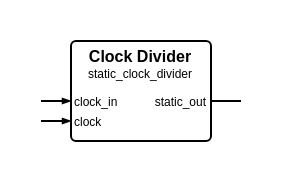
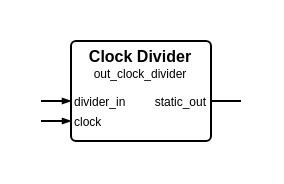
  <mxCell id="0" />
  <mxCell id="1" parent="0" />
  <mxCell id="2" parent="1" value="" vertex="1" connectable="0" style="group;connectable=1;points=[[0,0,0,15,0],[0,0,0,25,0],[0,0,0,15,10],[1,0,0,-15,0],[1,0,0,-25,0],[1,0,0,-15,10],[0,0,0,0,30],[1,0,0,0,30],[0,0,0,0,40],[0.5,0,0,0,0],[0.5,0,0,0,50]];"><mxGeometry width="100" height="50" as="geometry" x="20" y="20" /></mxCell>
  <mxCell id="3" parent="2" value="" vertex="1" style="rounded=1;arcSize=5;fillColor=none;strokeWidth=1;strokeColor=black;whiteSpace=wrap;html=1;connectable=0;"><mxGeometry x="15" y="0" width="70" height="50" as="geometry" /></mxCell>
  <mxCell id="4" parent="2" value="Clock Divider" vertex="1" style="text;html=1;align=center;verticalAlign=middle;whiteSpace=wrap;rounded=0;fontSize=8;fontStyle=1;fontColor=black;connectable=0;"><mxGeometry x="15" y="7" width="70" height="0" as="geometry" /></mxCell>
- <mxCell id="5" parent="2" value="static_clock_divider" vertex="1" style="text;html=1;align=center;verticalAlign=middle;whiteSpace=wrap;rounded=0;fontSize=6;fontStyle=0;fontColor=black;connectable=0;"><mxGeometry x="15" y="16" width="70" height="0" as="geometry" /></mxCell>
- <mxCell id="6" parent="2" value="clock_in" vertex="1" style="text;html=1;align=left;verticalAlign=middle;whiteSpace=wrap;rounded=0;fontSize=6;fontStyle=0;fontColor=black;connectable=0;"><mxGeometry x="15" y="30" width="70" height="0" as="geometry" /></mxCell>
+ <mxCell id="5" parent="2" value="out_clock_divider" vertex="1" style="text;html=1;align=center;verticalAlign=middle;whiteSpace=wrap;rounded=0;fontSize=6;fontStyle=0;fontColor=black;connectable=0;"><mxGeometry x="15" y="16" width="70" height="0" as="geometry" /></mxCell>
+ <mxCell id="6" parent="2" value="divider_in" vertex="1" style="text;html=1;align=left;verticalAlign=middle;whiteSpace=wrap;rounded=0;fontSize=6;fontStyle=0;fontColor=black;connectable=0;"><mxGeometry x="15" y="30" width="70" height="0" as="geometry" /></mxCell>
  <mxCell id="7" parent="2" value="" edge="1" style="html=1;rounded=1;strokeWidth=1;strokeColor=black;startFill=0;startSize=2;startArrow=none;endFill=1;endSize=2;endArrow=blockThin;sourcePerimeterSpacing=0;"><mxGeometry width="50" height="50" relative="1" as="geometry"><mxPoint x="0" y="30" as="sourcePoint" /><mxPoint x="15" y="30" as="targetPoint" /></mxGeometry></mxCell>
  <mxCell id="8" parent="2" value="static_out" vertex="1" style="text;html=1;align=right;verticalAlign=middle;whiteSpace=wrap;rounded=0;fontSize=6;fontStyle=0;fontColor=black;connectable=0;"><mxGeometry x="15" y="30" width="70" height="0" as="geometry" /></mxCell>
  <mxCell id="9" parent="2" value="" edge="1" style="html=1;rounded=1;strokeWidth=1;strokeColor=black;startFill=0;startSize=2;startArrow=none;endFill=1;endSize=2;endArrow=none;sourcePerimeterSpacing=0;"><mxGeometry width="50" height="50" relative="1" as="geometry"><mxPoint x="100" y="30" as="sourcePoint" /><mxPoint x="85" y="30" as="targetPoint" /></mxGeometry></mxCell>
  <mxCell id="10" parent="2" value="clock" vertex="1" style="text;html=1;align=left;verticalAlign=middle;whiteSpace=wrap;rounded=0;fontSize=6;fontStyle=0;fontColor=black;connectable=0;"><mxGeometry x="15" y="40" width="70" height="0" as="geometry" /></mxCell>
  <mxCell id="11" parent="2" value="" edge="1" style="html=1;rounded=1;strokeWidth=1;strokeColor=black;startFill=0;startSize=2;startArrow=none;endFill=1;endSize=2;endArrow=blockThin;sourcePerimeterSpacing=0;"><mxGeometry width="50" height="50" relative="1" as="geometry"><mxPoint x="0" y="40" as="sourcePoint" /><mxPoint x="15" y="40" as="targetPoint" /></mxGeometry></mxCell>
